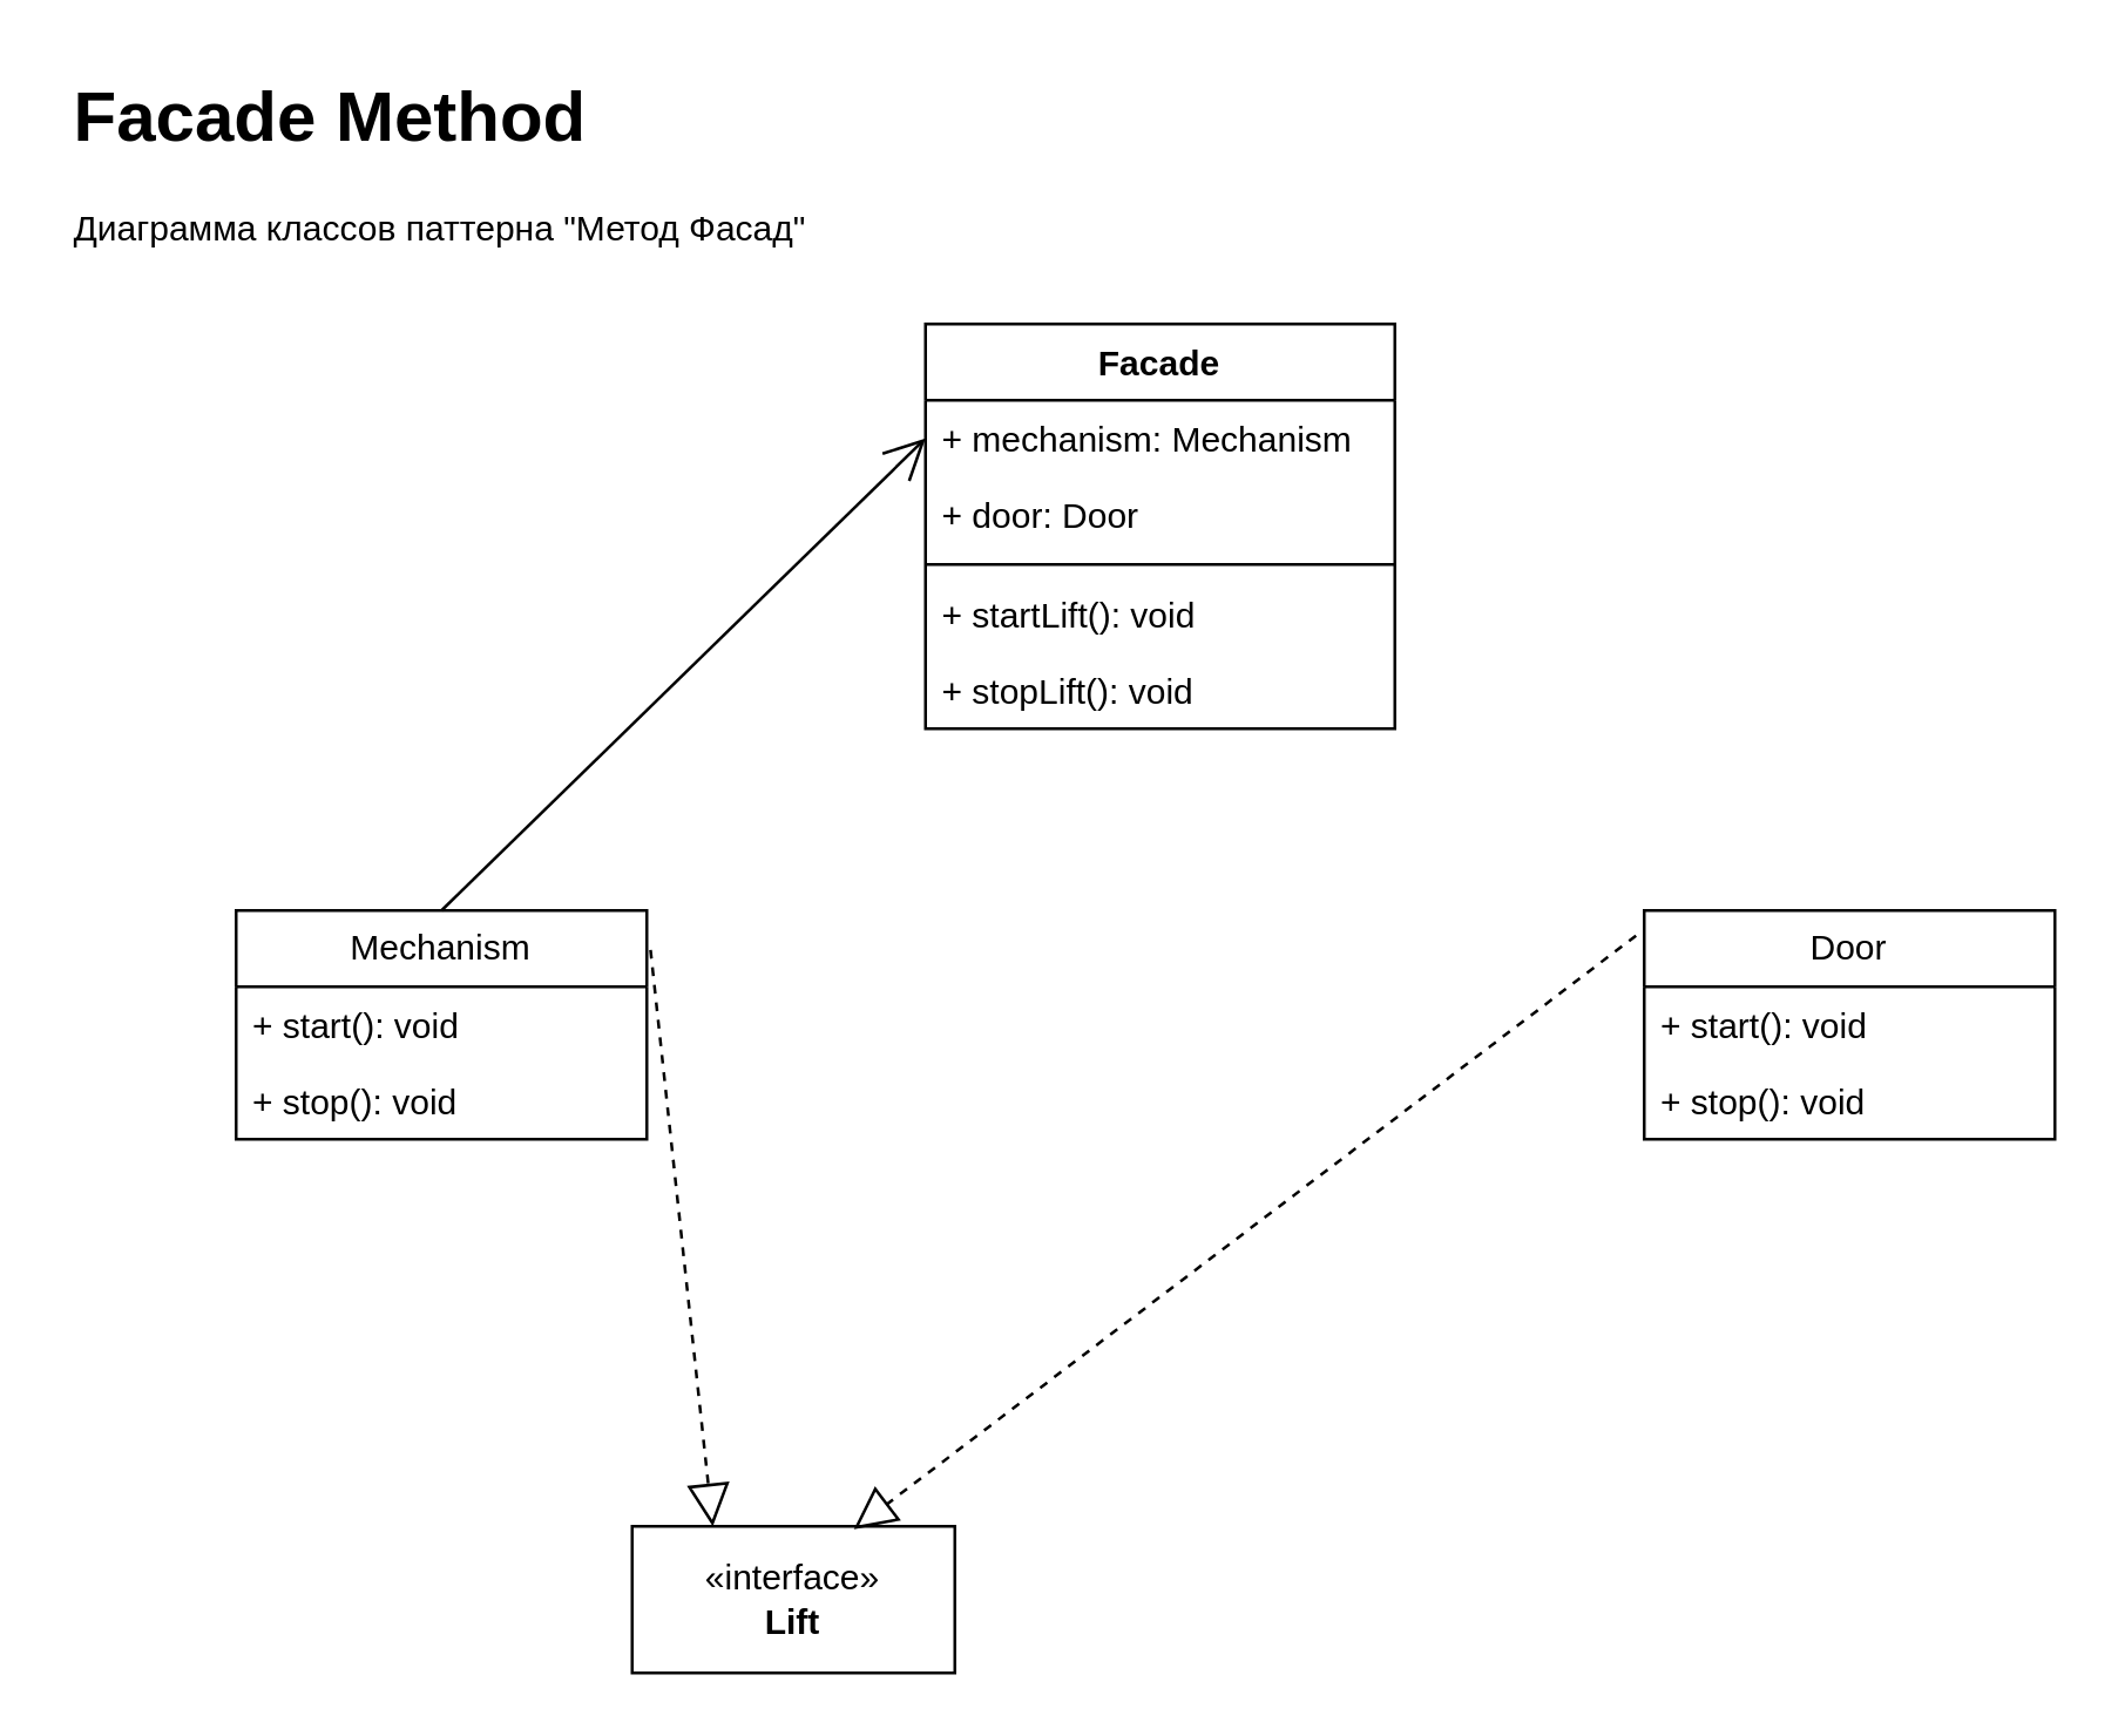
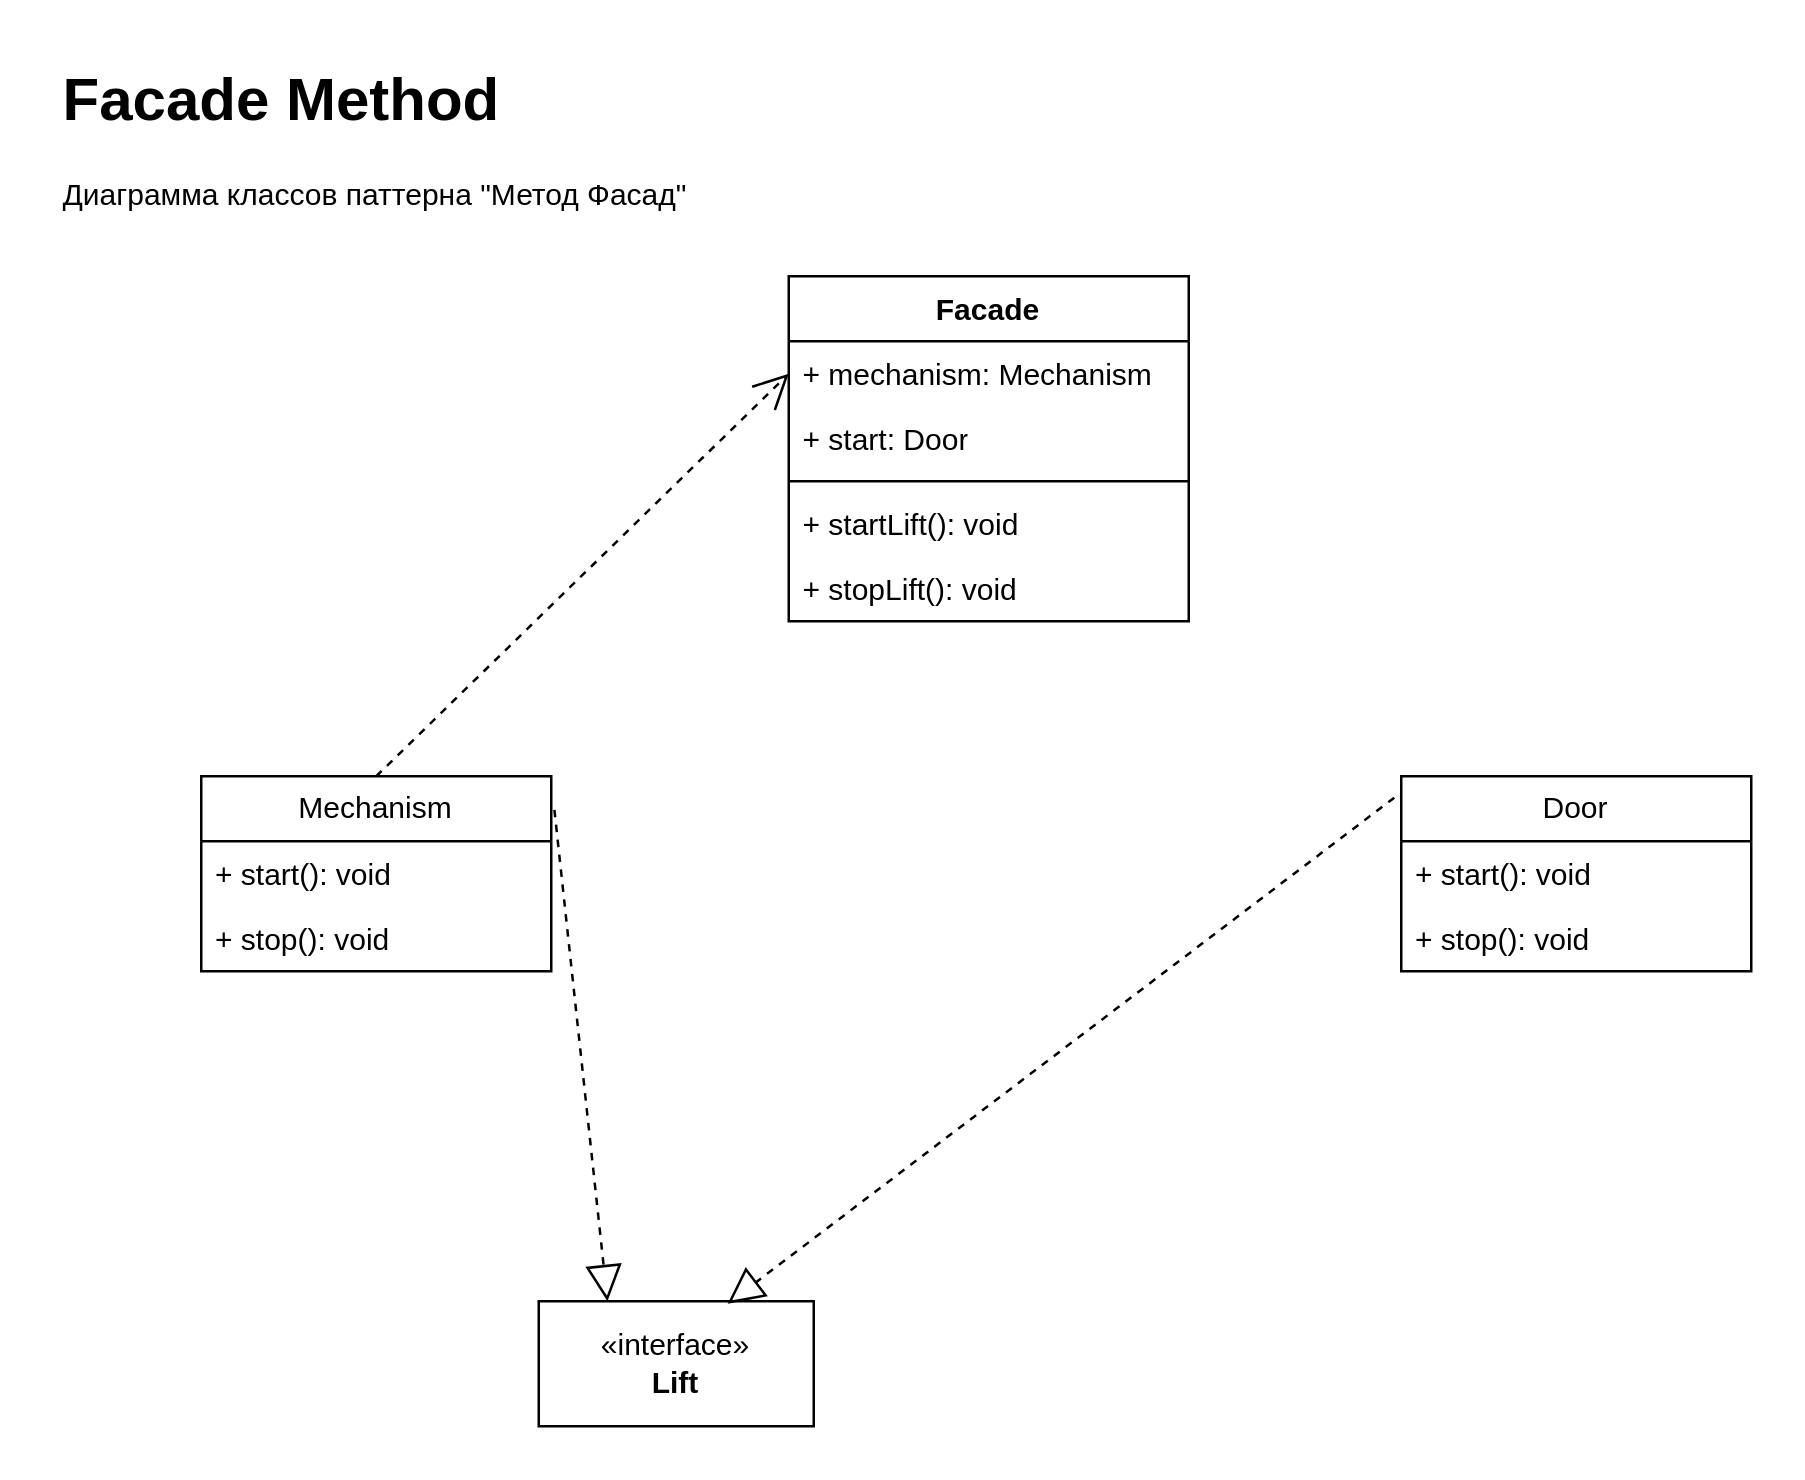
  <mxCell id="0" />
  <mxCell id="1" parent="0" />
  <mxCell id="2" value="&lt;h1&gt;Facade Method&lt;/h1&gt;&lt;p&gt;Диаграмма классов паттерна &quot;Метод Фасад&quot;&lt;/p&gt;" style="text;html=1;strokeColor=none;fillColor=none;spacing=5;spacingTop=-20;whiteSpace=wrap;overflow=hidden;rounded=0;" vertex="1" parent="1"><mxGeometry x="20" y="20" width="290" height="70" as="geometry" /></mxCell>
  <mxCell id="3" value="«interface»&lt;br&gt;&lt;b&gt;Lift&lt;/b&gt;" style="html=1;whiteSpace=wrap;" vertex="1" parent="1"><mxGeometry x="215" y="520" width="110" height="50" as="geometry" /></mxCell>
  <mxCell id="4" value="Facade" style="swimlane;fontStyle=1;align=center;verticalAlign=top;childLayout=stackLayout;horizontal=1;startSize=26;horizontalStack=0;resizeParent=1;resizeParentMax=0;resizeLast=0;collapsible=1;marginBottom=0;whiteSpace=wrap;html=1;" vertex="1" parent="1"><mxGeometry x="315" y="110" width="160" height="138" as="geometry" /></mxCell>
  <mxCell id="5" value="+&amp;nbsp;mechanism&lt;span style=&quot;background-color: initial;&quot;&gt;:&amp;nbsp;&lt;/span&gt;Mechanism" style="text;strokeColor=none;fillColor=none;align=left;verticalAlign=top;spacingLeft=4;spacingRight=4;overflow=hidden;rotatable=0;points=[[0,0.5],[1,0.5]];portConstraint=eastwest;whiteSpace=wrap;html=1;" vertex="1" parent="4"><mxGeometry y="26" width="160" height="26" as="geometry" /></mxCell>
- <mxCell id="6" value="+ door: Door" style="text;strokeColor=none;fillColor=none;align=left;verticalAlign=top;spacingLeft=4;spacingRight=4;overflow=hidden;rotatable=0;points=[[0,0.5],[1,0.5]];portConstraint=eastwest;whiteSpace=wrap;html=1;" vertex="1" parent="4"><mxGeometry y="52" width="160" height="26" as="geometry" /></mxCell>
+ <mxCell id="6" value="+ start: Door" style="text;strokeColor=none;fillColor=none;align=left;verticalAlign=top;spacingLeft=4;spacingRight=4;overflow=hidden;rotatable=0;points=[[0,0.5],[1,0.5]];portConstraint=eastwest;whiteSpace=wrap;html=1;" vertex="1" parent="4"><mxGeometry y="52" width="160" height="26" as="geometry" /></mxCell>
  <mxCell id="7" value="" style="line;strokeWidth=1;fillColor=none;align=left;verticalAlign=middle;spacingTop=-1;spacingLeft=3;spacingRight=3;rotatable=0;labelPosition=right;points=[];portConstraint=eastwest;strokeColor=inherit;" vertex="1" parent="4"><mxGeometry y="78" width="160" height="8" as="geometry" /></mxCell>
  <mxCell id="8" value="+&amp;nbsp;startLift&lt;span style=&quot;background-color: initial;&quot;&gt;(): void&lt;/span&gt;" style="text;strokeColor=none;fillColor=none;align=left;verticalAlign=top;spacingLeft=4;spacingRight=4;overflow=hidden;rotatable=0;points=[[0,0.5],[1,0.5]];portConstraint=eastwest;whiteSpace=wrap;html=1;" vertex="1" parent="4"><mxGeometry y="86" width="160" height="26" as="geometry" /></mxCell>
  <mxCell id="9" value="+&amp;nbsp;stopLift&lt;span style=&quot;background-color: initial;&quot;&gt;(): void&lt;/span&gt;" style="text;strokeColor=none;fillColor=none;align=left;verticalAlign=top;spacingLeft=4;spacingRight=4;overflow=hidden;rotatable=0;points=[[0,0.5],[1,0.5]];portConstraint=eastwest;whiteSpace=wrap;html=1;" vertex="1" parent="4"><mxGeometry y="112" width="160" height="26" as="geometry" /></mxCell>
  <mxCell id="10" value="Mechanism" style="swimlane;fontStyle=0;childLayout=stackLayout;horizontal=1;startSize=26;fillColor=none;horizontalStack=0;resizeParent=1;resizeParentMax=0;resizeLast=0;collapsible=1;marginBottom=0;whiteSpace=wrap;html=1;" vertex="1" parent="1"><mxGeometry x="80" y="310" width="140" height="78" as="geometry" /></mxCell>
  <mxCell id="11" value="+&amp;nbsp;start(): void" style="text;strokeColor=none;fillColor=none;align=left;verticalAlign=top;spacingLeft=4;spacingRight=4;overflow=hidden;rotatable=0;points=[[0,0.5],[1,0.5]];portConstraint=eastwest;whiteSpace=wrap;html=1;" vertex="1" parent="10"><mxGeometry y="26" width="140" height="26" as="geometry" /></mxCell>
  <mxCell id="12" value="+&amp;nbsp;stop(): void" style="text;strokeColor=none;fillColor=none;align=left;verticalAlign=top;spacingLeft=4;spacingRight=4;overflow=hidden;rotatable=0;points=[[0,0.5],[1,0.5]];portConstraint=eastwest;whiteSpace=wrap;html=1;" vertex="1" parent="10"><mxGeometry y="52" width="140" height="26" as="geometry" /></mxCell>
  <mxCell id="13" value="Door" style="swimlane;fontStyle=0;childLayout=stackLayout;horizontal=1;startSize=26;fillColor=none;horizontalStack=0;resizeParent=1;resizeParentMax=0;resizeLast=0;collapsible=1;marginBottom=0;whiteSpace=wrap;html=1;" vertex="1" parent="1"><mxGeometry x="560" y="310" width="140" height="78" as="geometry" /></mxCell>
  <mxCell id="14" value="+&amp;nbsp;start(): void" style="text;strokeColor=none;fillColor=none;align=left;verticalAlign=top;spacingLeft=4;spacingRight=4;overflow=hidden;rotatable=0;points=[[0,0.5],[1,0.5]];portConstraint=eastwest;whiteSpace=wrap;html=1;" vertex="1" parent="13"><mxGeometry y="26" width="140" height="26" as="geometry" /></mxCell>
  <mxCell id="15" value="+&amp;nbsp;stop(): void" style="text;strokeColor=none;fillColor=none;align=left;verticalAlign=top;spacingLeft=4;spacingRight=4;overflow=hidden;rotatable=0;points=[[0,0.5],[1,0.5]];portConstraint=eastwest;whiteSpace=wrap;html=1;" vertex="1" parent="13"><mxGeometry y="52" width="140" height="26" as="geometry" /></mxCell>
  <mxCell id="16" value="" style="endArrow=block;dashed=1;endFill=0;endSize=12;html=1;rounded=0;entryX=0.25;entryY=0;entryDx=0;entryDy=0;exitX=1.009;exitY=0.172;exitDx=0;exitDy=0;exitPerimeter=0;" edge="1" parent="1" source="10" target="3"><mxGeometry width="160" relative="1" as="geometry"><mxPoint x="130" y="450" as="sourcePoint" /><mxPoint x="290" y="450" as="targetPoint" /></mxGeometry></mxCell>
  <mxCell id="17" value="" style="endArrow=block;dashed=1;endFill=0;endSize=12;html=1;rounded=0;entryX=0.687;entryY=0.02;entryDx=0;entryDy=0;exitX=-0.02;exitY=0.11;exitDx=0;exitDy=0;exitPerimeter=0;entryPerimeter=0;" edge="1" parent="1" source="13" target="3"><mxGeometry width="160" relative="1" as="geometry"><mxPoint x="380" y="310" as="sourcePoint" /><mxPoint x="527" y="527" as="targetPoint" /></mxGeometry></mxCell>
- <mxCell id="18" value="" style="endArrow=open;endFill=1;endSize=12;html=1;rounded=0;exitX=0.5;exitY=0;exitDx=0;exitDy=0;entryX=0;entryY=0.5;entryDx=0;entryDy=0;" edge="1" parent="1" source="10" target="5"><mxGeometry width="160" relative="1" as="geometry"><mxPoint x="100" y="210" as="sourcePoint" /><mxPoint x="260" y="210" as="targetPoint" /></mxGeometry></mxCell>
+ <mxCell id="18" value="" style="endArrow=open;endFill=1;endSize=12;html=1;rounded=0;exitX=0.5;exitY=0;exitDx=0;exitDy=0;entryX=0;entryY=0.5;entryDx=0;entryDy=0;dashed=1;" edge="1" parent="1" source="10" target="5"><mxGeometry width="160" relative="1" as="geometry"><mxPoint x="100" y="210" as="sourcePoint" /><mxPoint x="260" y="210" as="targetPoint" /></mxGeometry></mxCell>
